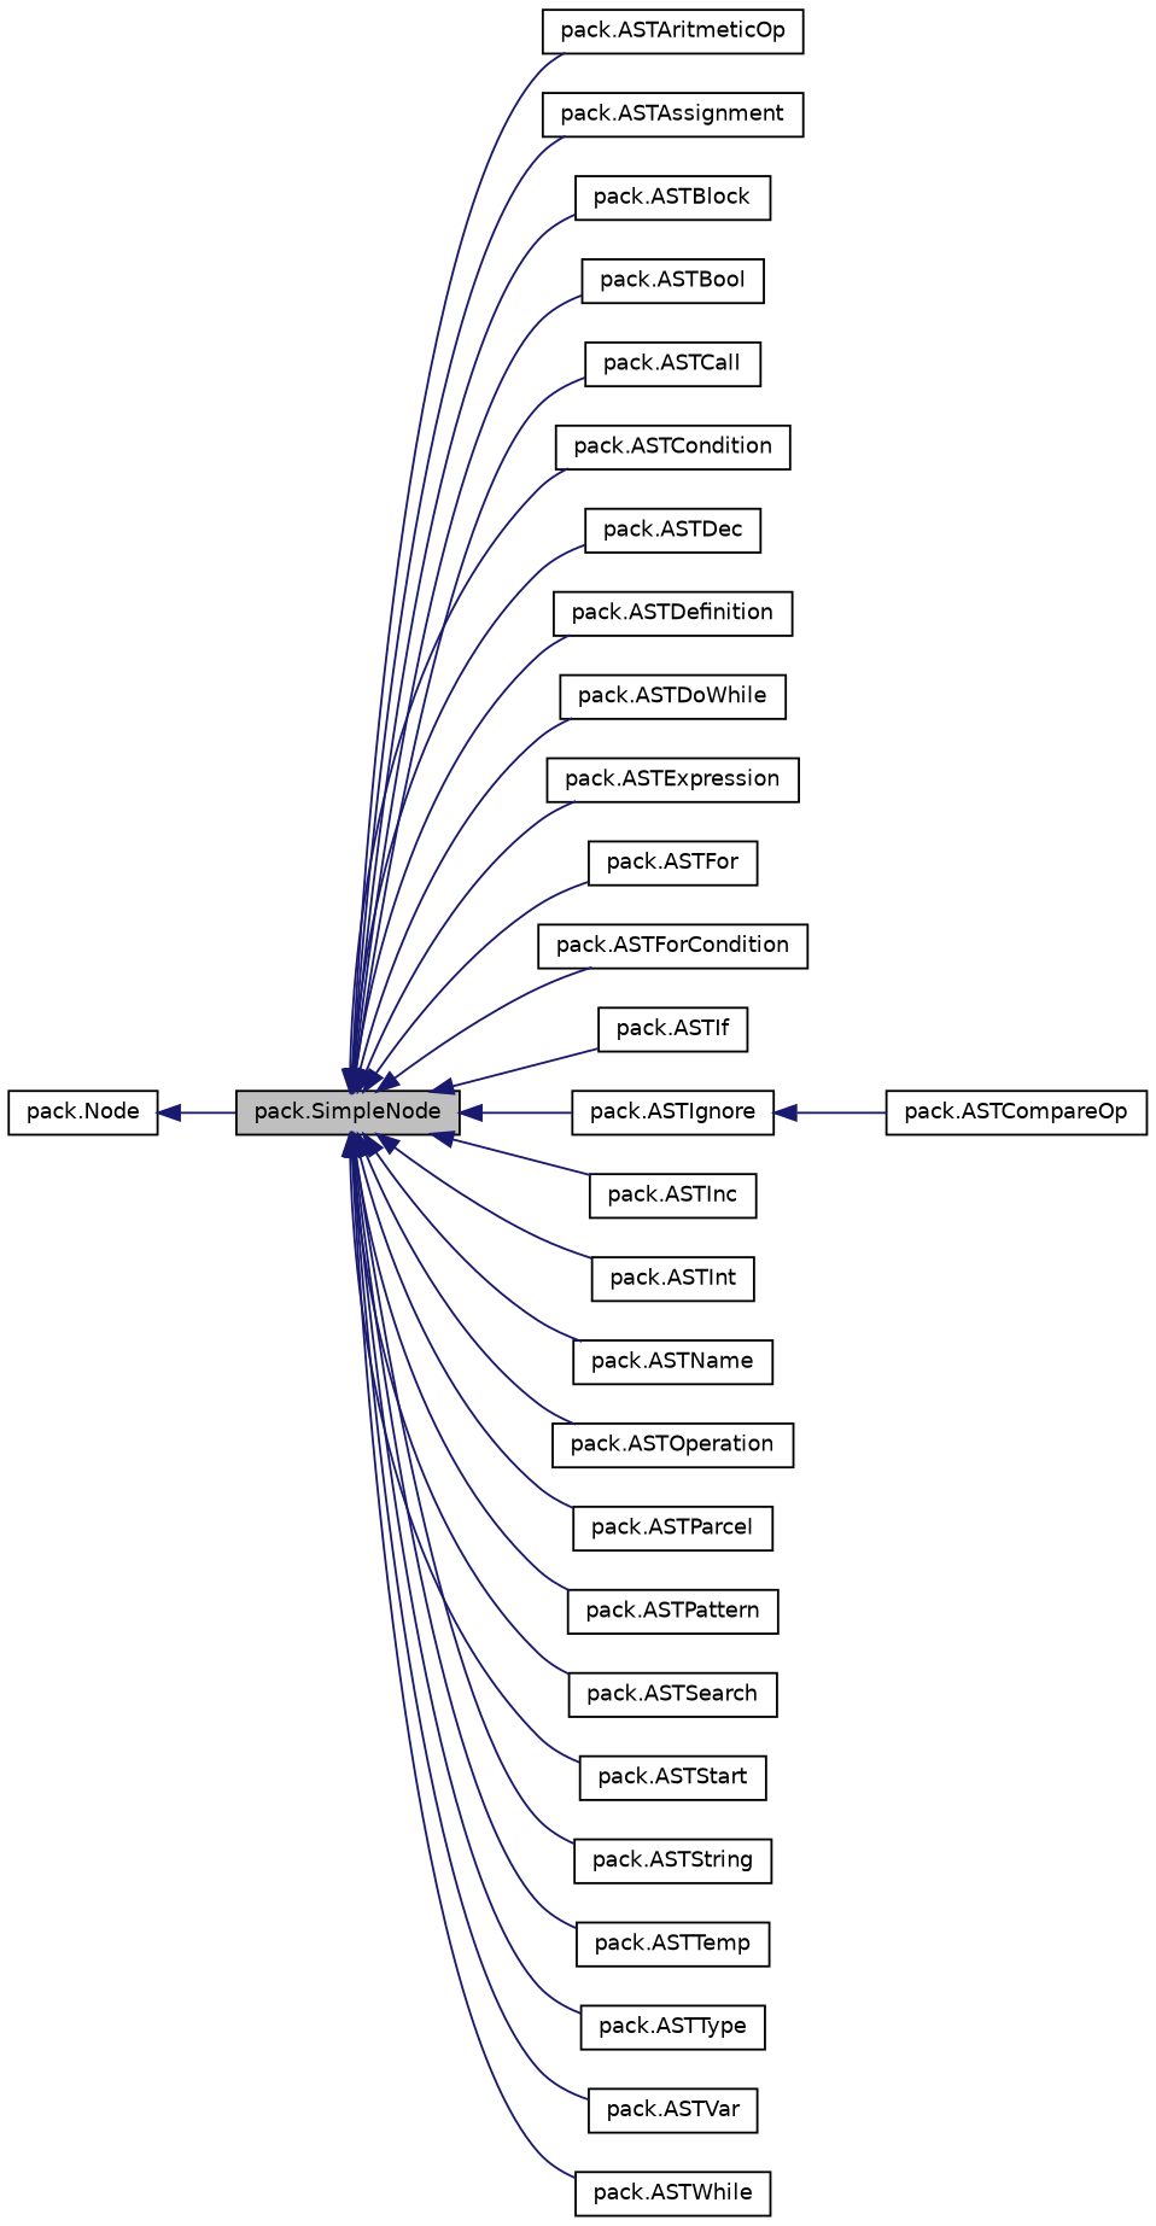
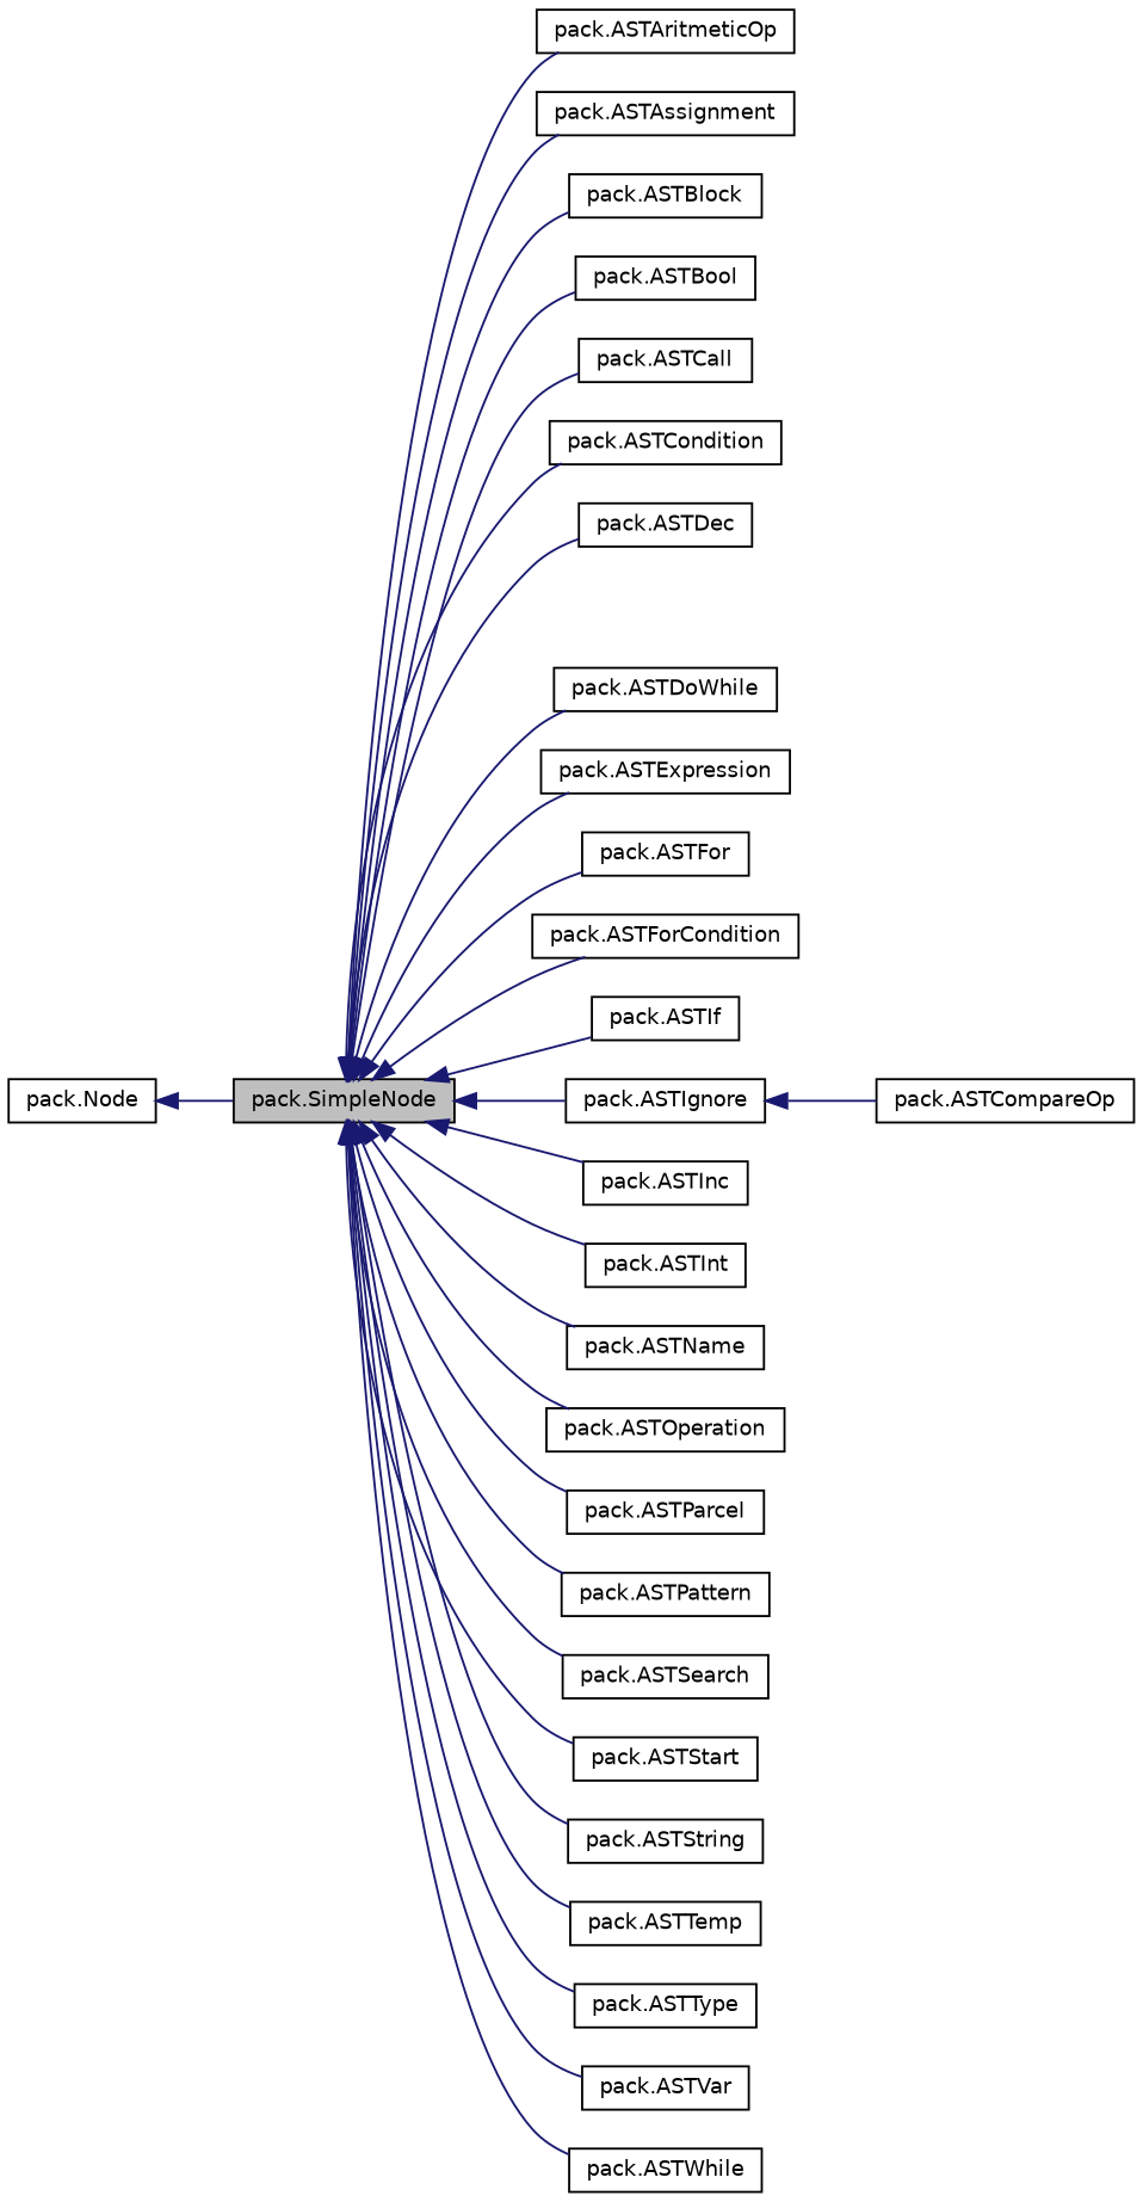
  digraph {
    rankdir=LR
    node [color=black fillcolor=white fontname=Helvetica fontsize=10 shape=record style=filled]
    edge [color=midnightblue dir=back fontname=Helvetica fontsize=10 labelfontname=Helvetica labelfontsize=10 style=solid]
    n1 [fillcolor=grey75 fontcolor=black height=0.2 label="pack.SimpleNode" width=0.4]
    n2 [height=0.2 label="pack.ASTAritmeticOp" width=0.4]
    n3 [height=0.2 label="pack.ASTAssignment" width=0.4]
    n4 [height=0.2 label="pack.ASTBlock" width=0.4]
    n5 [height=0.2 label="pack.ASTBool" width=0.4]
    n6 [height=0.2 label="pack.ASTCall" width=0.4]
    n7 [height=0.2 label="pack.ASTCondition" width=0.4]
    n8 [height=0.2 label="pack.ASTDec" width=0.4]
-   n9 [height=0.2 label="pack.ASTDefinition" width=0.4]
    n10 [height=0.2 label="pack.ASTDoWhile" width=0.4]
    n11 [height=0.2 label="pack.ASTExpression" width=0.4]
    n12 [height=0.2 label="pack.ASTFor" width=0.4]
    n13 [height=0.2 label="pack.ASTForCondition" width=0.4]
    n14 [height=0.2 label="pack.ASTIf" width=0.4]
    n15 [height=0.2 label="pack.ASTIgnore" width=0.4]
    n16 [height=0.2 label="pack.ASTInc" width=0.4]
    n17 [height=0.2 label="pack.ASTInt" width=0.4]
    n18 [height=0.2 label="pack.ASTName" width=0.4]
    n19 [height=0.2 label="pack.ASTOperation" width=0.4]
    n20 [height=0.2 label="pack.ASTParcel" width=0.4]
    n21 [height=0.2 label="pack.ASTPattern" width=0.4]
    n22 [height=0.2 label="pack.ASTSearch" width=0.4]
    n23 [height=0.2 label="pack.ASTStart" width=0.4]
    n24 [height=0.2 label="pack.ASTString" width=0.4]
    n25 [height=0.2 label="pack.ASTTemp" width=0.4]
    n26 [height=0.2 label="pack.ASTType" width=0.4]
    n27 [height=0.2 label="pack.ASTVar" width=0.4]
    n28 [height=0.2 label="pack.ASTWhile" width=0.4]
    n29 [height=0.2 label="pack.ASTCompareOp" width=0.4]
    n30 [height=0.2 label="pack.Node" width=0.4]
    n1 -> n2
    n1 -> n3
    n1 -> n4
    n1 -> n5
    n1 -> n6
    n1 -> n7
    n1 -> n8
-   n1 -> n9
    n1 -> n10
    n1 -> n11
    n1 -> n12
    n1 -> n13
    n1 -> n14
    n1 -> n15
    n1 -> n16
    n1 -> n17
    n1 -> n18
    n1 -> n19
    n1 -> n20
    n1 -> n21
    n1 -> n22
    n1 -> n23
    n1 -> n24
    n1 -> n25
    n1 -> n26
    n1 -> n27
    n1 -> n28
    n15 -> n29
    n30 -> n1
  }
